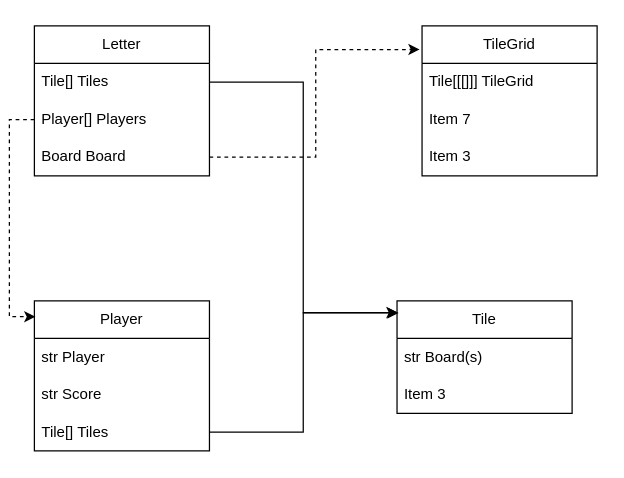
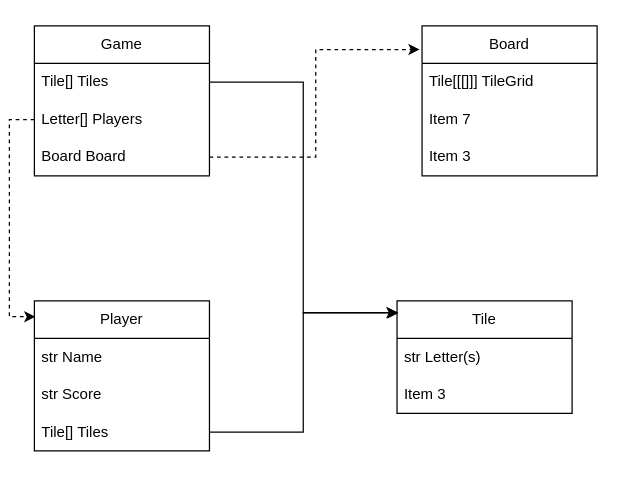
  <mxCell id="0" />
  <mxCell id="1" parent="0" />
  <mxCell id="2" value="Player" style="swimlane;fontStyle=0;childLayout=stackLayout;horizontal=1;startSize=30;horizontalStack=0;resizeParent=1;resizeParentMax=0;resizeLast=0;collapsible=1;marginBottom=0;whiteSpace=wrap;html=1;" vertex="1" parent="1"><mxGeometry x="20" y="240" width="140" height="120" as="geometry" /></mxCell>
- <mxCell id="3" value="str Player" style="text;strokeColor=none;fillColor=none;align=left;verticalAlign=middle;spacingLeft=4;spacingRight=4;overflow=hidden;points=[[0,0.5],[1,0.5]];portConstraint=eastwest;rotatable=0;whiteSpace=wrap;html=1;" vertex="1" parent="2"><mxGeometry y="30" width="140" height="30" as="geometry" /></mxCell>
+ <mxCell id="3" value="str Name" style="text;strokeColor=none;fillColor=none;align=left;verticalAlign=middle;spacingLeft=4;spacingRight=4;overflow=hidden;points=[[0,0.5],[1,0.5]];portConstraint=eastwest;rotatable=0;whiteSpace=wrap;html=1;" vertex="1" parent="2"><mxGeometry y="30" width="140" height="30" as="geometry" /></mxCell>
  <mxCell id="4" value="str Score" style="text;strokeColor=none;fillColor=none;align=left;verticalAlign=middle;spacingLeft=4;spacingRight=4;overflow=hidden;points=[[0,0.5],[1,0.5]];portConstraint=eastwest;rotatable=0;whiteSpace=wrap;html=1;" vertex="1" parent="2"><mxGeometry y="60" width="140" height="30" as="geometry" /></mxCell>
  <mxCell id="5" value="Tile[] Tiles" style="text;strokeColor=none;fillColor=none;align=left;verticalAlign=middle;spacingLeft=4;spacingRight=4;overflow=hidden;points=[[0,0.5],[1,0.5]];portConstraint=eastwest;rotatable=0;whiteSpace=wrap;html=1;" vertex="1" parent="2"><mxGeometry y="90" width="140" height="30" as="geometry" /></mxCell>
  <mxCell id="6" value="Tile" style="swimlane;fontStyle=0;childLayout=stackLayout;horizontal=1;startSize=30;horizontalStack=0;resizeParent=1;resizeParentMax=0;resizeLast=0;collapsible=1;marginBottom=0;whiteSpace=wrap;html=1;" vertex="1" parent="1"><mxGeometry x="310" y="240" width="140" height="90" as="geometry" /></mxCell>
- <mxCell id="7" value="str Board(s)" style="text;strokeColor=none;fillColor=none;align=left;verticalAlign=middle;spacingLeft=4;spacingRight=4;overflow=hidden;points=[[0,0.5],[1,0.5]];portConstraint=eastwest;rotatable=0;whiteSpace=wrap;html=1;" vertex="1" parent="6"><mxGeometry y="30" width="140" height="30" as="geometry" /></mxCell>
+ <mxCell id="7" value="str Letter(s)" style="text;strokeColor=none;fillColor=none;align=left;verticalAlign=middle;spacingLeft=4;spacingRight=4;overflow=hidden;points=[[0,0.5],[1,0.5]];portConstraint=eastwest;rotatable=0;whiteSpace=wrap;html=1;" vertex="1" parent="6"><mxGeometry y="30" width="140" height="30" as="geometry" /></mxCell>
  <mxCell id="8" value="Item 3" style="text;strokeColor=none;fillColor=none;align=left;verticalAlign=middle;spacingLeft=4;spacingRight=4;overflow=hidden;points=[[0,0.5],[1,0.5]];portConstraint=eastwest;rotatable=0;whiteSpace=wrap;html=1;" vertex="1" parent="6"><mxGeometry y="60" width="140" height="30" as="geometry" /></mxCell>
  <mxCell id="9" style="edgeStyle=orthogonalEdgeStyle;rounded=0;orthogonalLoop=1;jettySize=auto;html=1;entryX=0.009;entryY=0.107;entryDx=0;entryDy=0;entryPerimeter=0;" edge="1" parent="1" source="5" target="6"><mxGeometry relative="1" as="geometry" /></mxCell>
- <mxCell id="10" value="Letter" style="swimlane;fontStyle=0;childLayout=stackLayout;horizontal=1;startSize=30;horizontalStack=0;resizeParent=1;resizeParentMax=0;resizeLast=0;collapsible=1;marginBottom=0;whiteSpace=wrap;html=1;" vertex="1" parent="1"><mxGeometry x="20" y="20" width="140" height="120" as="geometry" /></mxCell>
+ <mxCell id="10" value="Game" style="swimlane;fontStyle=0;childLayout=stackLayout;horizontal=1;startSize=30;horizontalStack=0;resizeParent=1;resizeParentMax=0;resizeLast=0;collapsible=1;marginBottom=0;whiteSpace=wrap;html=1;" vertex="1" parent="1"><mxGeometry x="20" y="20" width="140" height="120" as="geometry" /></mxCell>
  <mxCell id="11" value="Tile[] Tiles" style="text;strokeColor=none;fillColor=none;align=left;verticalAlign=middle;spacingLeft=4;spacingRight=4;overflow=hidden;points=[[0,0.5],[1,0.5]];portConstraint=eastwest;rotatable=0;whiteSpace=wrap;html=1;" vertex="1" parent="10"><mxGeometry y="30" width="140" height="30" as="geometry" /></mxCell>
- <mxCell id="12" value="Player[] Players" style="text;strokeColor=none;fillColor=none;align=left;verticalAlign=middle;spacingLeft=4;spacingRight=4;overflow=hidden;points=[[0,0.5],[1,0.5]];portConstraint=eastwest;rotatable=0;whiteSpace=wrap;html=1;" vertex="1" parent="10"><mxGeometry y="60" width="140" height="30" as="geometry" /></mxCell>
+ <mxCell id="12" value="Letter[] Players" style="text;strokeColor=none;fillColor=none;align=left;verticalAlign=middle;spacingLeft=4;spacingRight=4;overflow=hidden;points=[[0,0.5],[1,0.5]];portConstraint=eastwest;rotatable=0;whiteSpace=wrap;html=1;" vertex="1" parent="10"><mxGeometry y="60" width="140" height="30" as="geometry" /></mxCell>
  <mxCell id="13" value="Board Board" style="text;strokeColor=none;fillColor=none;align=left;verticalAlign=middle;spacingLeft=4;spacingRight=4;overflow=hidden;points=[[0,0.5],[1,0.5]];portConstraint=eastwest;rotatable=0;whiteSpace=wrap;html=1;" vertex="1" parent="10"><mxGeometry y="90" width="140" height="30" as="geometry" /></mxCell>
  <mxCell id="14" style="edgeStyle=orthogonalEdgeStyle;rounded=0;orthogonalLoop=1;jettySize=auto;html=1;entryX=0.006;entryY=0.105;entryDx=0;entryDy=0;entryPerimeter=0;dashed=1;" edge="1" parent="1" source="12" target="2"><mxGeometry relative="1" as="geometry" /></mxCell>
  <mxCell id="15" style="edgeStyle=orthogonalEdgeStyle;rounded=0;orthogonalLoop=1;jettySize=auto;html=1;entryX=0.003;entryY=0.104;entryDx=0;entryDy=0;entryPerimeter=0;" edge="1" parent="1" source="11" target="6"><mxGeometry relative="1" as="geometry" /></mxCell>
- <mxCell id="16" value="TileGrid" style="swimlane;fontStyle=0;childLayout=stackLayout;horizontal=1;startSize=30;horizontalStack=0;resizeParent=1;resizeParentMax=0;resizeLast=0;collapsible=1;marginBottom=0;whiteSpace=wrap;html=1;" vertex="1" parent="1"><mxGeometry x="330" y="20" width="140" height="120" as="geometry" /></mxCell>
+ <mxCell id="16" value="Board" style="swimlane;fontStyle=0;childLayout=stackLayout;horizontal=1;startSize=30;horizontalStack=0;resizeParent=1;resizeParentMax=0;resizeLast=0;collapsible=1;marginBottom=0;whiteSpace=wrap;html=1;" vertex="1" parent="1"><mxGeometry x="330" y="20" width="140" height="120" as="geometry" /></mxCell>
  <mxCell id="17" value="Tile[[[]]] TileGrid" style="text;strokeColor=none;fillColor=none;align=left;verticalAlign=middle;spacingLeft=4;spacingRight=4;overflow=hidden;points=[[0,0.5],[1,0.5]];portConstraint=eastwest;rotatable=0;whiteSpace=wrap;html=1;" vertex="1" parent="16"><mxGeometry y="30" width="140" height="30" as="geometry" /></mxCell>
  <mxCell id="18" value="Item 7" style="text;strokeColor=none;fillColor=none;align=left;verticalAlign=middle;spacingLeft=4;spacingRight=4;overflow=hidden;points=[[0,0.5],[1,0.5]];portConstraint=eastwest;rotatable=0;whiteSpace=wrap;html=1;" vertex="1" parent="16"><mxGeometry y="60" width="140" height="30" as="geometry" /></mxCell>
  <mxCell id="19" value="Item 3" style="text;strokeColor=none;fillColor=none;align=left;verticalAlign=middle;spacingLeft=4;spacingRight=4;overflow=hidden;points=[[0,0.5],[1,0.5]];portConstraint=eastwest;rotatable=0;whiteSpace=wrap;html=1;" vertex="1" parent="16"><mxGeometry y="90" width="140" height="30" as="geometry" /></mxCell>
  <mxCell id="20" style="edgeStyle=orthogonalEdgeStyle;rounded=0;orthogonalLoop=1;jettySize=auto;html=1;entryX=-0.014;entryY=0.158;entryDx=0;entryDy=0;entryPerimeter=0;dashed=1;" edge="1" parent="1" source="13" target="16"><mxGeometry relative="1" as="geometry" /></mxCell>
